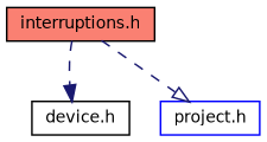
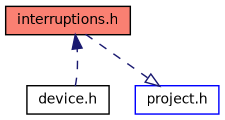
  digraph {
    node [color=black fillcolor=white fontname=Helvetica fontsize=10 shape=record style=filled]
    edge [color=midnightblue fontname=Helvetica fontsize=10 labelfontname=Helvetica labelfontsize=10 style=dashed]
    n1 [fillcolor=salmon fontcolor=black height=0.2 label="interruptions.h" width=0.4]
    n2 [height=0.2 label="device.h" width=0.4]
    n3 [color=blue height=0.2 label="project.h" width=0.4]
-   n1 -> n2 [arrowhead=normal]
+   n2 -> n1 [arrowhead=normal]
    n1 -> n3 [arrowhead=onormal]
  }
